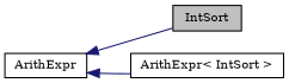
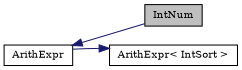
  digraph {
    fontname="DejaVu Serif"
    rankdir=LR
    node [color=black fillcolor=white fontname="DejaVu Serif" fontsize=10 shape=record style=filled]
    edge [color=midnightblue dir=back fontname="DejaVu Serif" fontsize=10 labelfontname=Helvetica labelfontsize=10 style=solid]
-   n1 [fillcolor=grey75 fontcolor=black height=0.2 label=IntSort width=0.4]
+   n1 [fillcolor=grey75 fontcolor=black height=0.2 label=IntNum width=0.4]
    n2 [height=0.2 label=ArithExpr width=0.4]
    n3 [height=0.2 label="ArithExpr\< IntSort \>" width=0.4]
    n2 -> n1
-   n2 -> n3
+   n3 -> n2
  }
